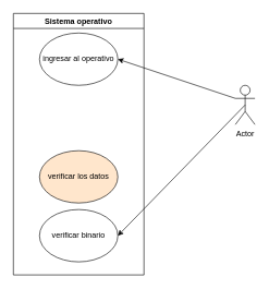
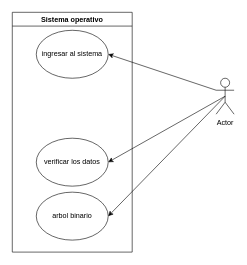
  <mxCell id="0" />
  <mxCell id="1" parent="0" />
  <mxCell id="2" value="Actor" style="shape=umlActor;verticalLabelPosition=bottom;labelBackgroundColor=#ffffff;verticalAlign=top;html=1;outlineConnect=0;" vertex="1" parent="1"><mxGeometry x="360" y="130" width="30" height="60" as="geometry" /></mxCell>
  <mxCell id="3" value="Sistema operativo" style="swimlane;" vertex="1" parent="1"><mxGeometry x="20" y="20" width="200" height="400" as="geometry" /></mxCell>
- <mxCell id="4" value="ingresar al operativo" style="ellipse;whiteSpace=wrap;html=1;" vertex="1" parent="3"><mxGeometry x="40" y="30" width="120" height="80" as="geometry" /></mxCell>
- <mxCell id="5" value="verificar los datos" style="ellipse;whiteSpace=wrap;html=1;fillColor=#ffe6cc;" vertex="1" parent="3"><mxGeometry x="40" y="210" width="120" height="80" as="geometry" /></mxCell>
- <mxCell id="6" value="verificar binario" style="ellipse;whiteSpace=wrap;html=1;" vertex="1" parent="3"><mxGeometry x="40" y="300" width="120" height="80" as="geometry" /></mxCell>
+ <mxCell id="4" value="ingresar al sistema" style="ellipse;whiteSpace=wrap;html=1;" vertex="1" parent="3"><mxGeometry x="40" y="30" width="120" height="80" as="geometry" /></mxCell>
+ <mxCell id="5" value="verificar los datos" style="ellipse;whiteSpace=wrap;html=1;" vertex="1" parent="3"><mxGeometry x="40" y="210" width="120" height="80" as="geometry" /></mxCell>
+ <mxCell id="6" value="arbol binario" style="ellipse;whiteSpace=wrap;html=1;" vertex="1" parent="3"><mxGeometry x="40" y="300" width="120" height="80" as="geometry" /></mxCell>
  <mxCell id="7" value="" style="endArrow=classic;html=1;entryX=1;entryY=0.5;entryDx=0;entryDy=0;exitX=0;exitY=0.333;exitDx=0;exitDy=0;exitPerimeter=0;" edge="1" parent="1" source="2" target="4"><mxGeometry width="50" height="50" relative="1" as="geometry"><mxPoint x="-90" y="490" as="sourcePoint" /><mxPoint x="-40" y="440" as="targetPoint" /></mxGeometry></mxCell>
+ <mxCell id="8" value="" style="endArrow=classic;html=1;entryX=1;entryY=0.5;entryDx=0;entryDy=0;exitX=0.5;exitY=0.5;exitDx=0;exitDy=0;exitPerimeter=0;" edge="1" parent="1" source="2" target="5"><mxGeometry width="50" height="50" relative="1" as="geometry"><mxPoint x="-47.5" y="136" as="sourcePoint" /><mxPoint x="80" y="110" as="targetPoint" /></mxGeometry></mxCell>
  <mxCell id="9" value="" style="endArrow=classic;html=1;entryX=1;entryY=0.5;entryDx=0;entryDy=0;" edge="1" parent="1" target="6"><mxGeometry width="50" height="50" relative="1" as="geometry"><mxPoint x="375" y="160" as="sourcePoint" /><mxPoint x="90" y="120" as="targetPoint" /></mxGeometry></mxCell>
